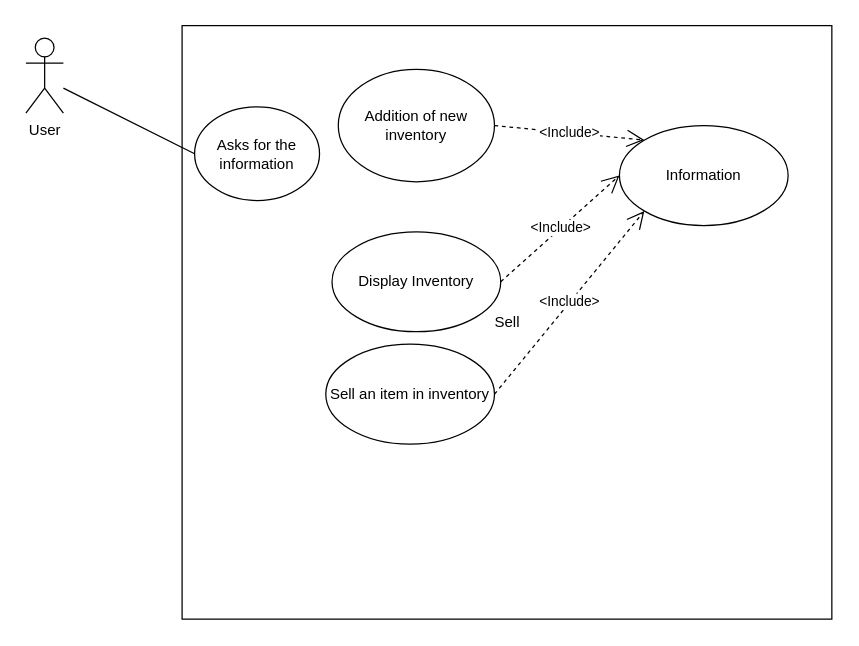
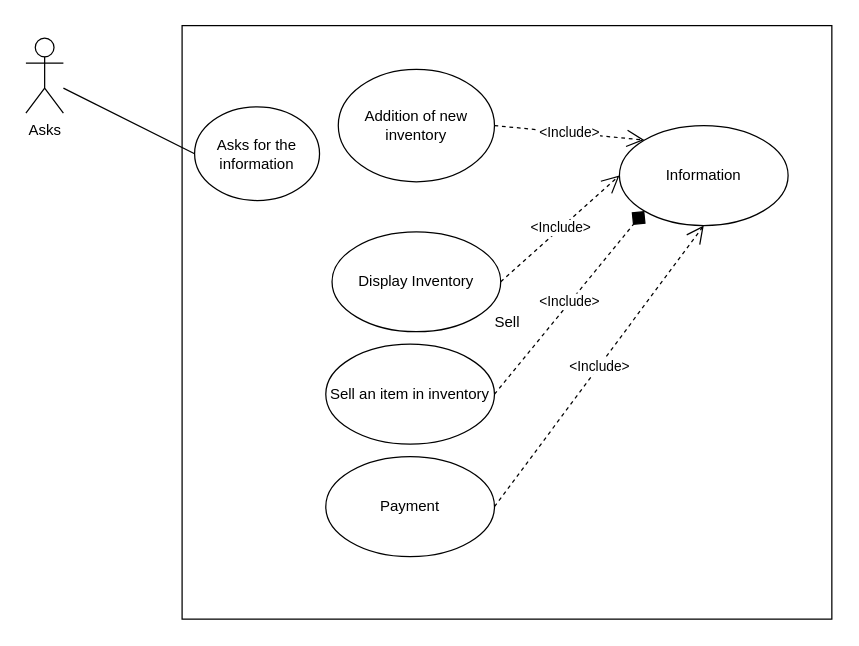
  <mxCell id="0" />
  <mxCell id="1" parent="0" />
  <mxCell id="2" value="Sell" style="html=1;" vertex="1" parent="1"><mxGeometry x="145" y="20" width="520" height="475" as="geometry" /></mxCell>
- <mxCell id="3" value="User" style="shape=umlActor;verticalLabelPosition=bottom;labelBackgroundColor=#ffffff;verticalAlign=top;html=1;" vertex="1" parent="1"><mxGeometry x="20" y="30" width="30" height="60" as="geometry" /></mxCell>
+ <mxCell id="3" value="Asks" style="shape=umlActor;verticalLabelPosition=bottom;labelBackgroundColor=#ffffff;verticalAlign=top;html=1;" vertex="1" parent="1"><mxGeometry x="20" y="30" width="30" height="60" as="geometry" /></mxCell>
  <mxCell id="4" value="Addition of new inventory" style="ellipse;whiteSpace=wrap;html=1;" vertex="1" parent="1"><mxGeometry x="270" y="55" width="125" height="90" as="geometry" /></mxCell>
  <mxCell id="5" value="Display Inventory" style="ellipse;whiteSpace=wrap;html=1;" vertex="1" parent="1"><mxGeometry x="265" y="185" width="135" height="80" as="geometry" /></mxCell>
  <mxCell id="6" value="Sell an item in inventory" style="ellipse;whiteSpace=wrap;html=1;" vertex="1" parent="1"><mxGeometry x="260" y="275" width="135" height="80" as="geometry" /></mxCell>
+ <mxCell id="7" value="Payment" style="ellipse;whiteSpace=wrap;html=1;" vertex="1" parent="1"><mxGeometry x="260" y="365" width="135" height="80" as="geometry" /></mxCell>
  <mxCell id="8" value="Information" style="ellipse;whiteSpace=wrap;html=1;" vertex="1" parent="1"><mxGeometry x="495" y="100" width="135" height="80" as="geometry" /></mxCell>
  <mxCell id="9" value="&amp;lt;Include&amp;gt;" style="endArrow=open;endSize=12;dashed=1;html=1;exitX=1;exitY=0.5;exitDx=0;exitDy=0;entryX=0;entryY=0;entryDx=0;entryDy=0;" edge="1" parent="1" source="4" target="8"><mxGeometry width="160" relative="1" as="geometry"><mxPoint x="325" y="315" as="sourcePoint" /><mxPoint x="485" y="315" as="targetPoint" /></mxGeometry></mxCell>
- <mxCell id="10" value="&amp;lt;Include&amp;gt;" style="endArrow=open;endSize=12;dashed=1;html=1;exitX=1;exitY=0.5;exitDx=0;exitDy=0;entryX=0;entryY=1;entryDx=0;entryDy=0;" edge="1" parent="1" source="6" target="8"><mxGeometry width="160" relative="1" as="geometry"><mxPoint x="405" y="110" as="sourcePoint" /><mxPoint x="525" y="293" as="targetPoint" /></mxGeometry></mxCell>
+ <mxCell id="10" value="&amp;lt;Include&amp;gt;" style="endArrow=diamond;endSize=12;dashed=1;html=1;exitX=1;exitY=0.5;exitDx=0;exitDy=0;entryX=0;entryY=1;entryDx=0;entryDy=0;" edge="1" parent="1" source="6" target="8"><mxGeometry width="160" relative="1" as="geometry"><mxPoint x="405" y="110" as="sourcePoint" /><mxPoint x="525" y="293" as="targetPoint" /></mxGeometry></mxCell>
  <mxCell id="11" value="&amp;lt;Include&amp;gt;" style="endArrow=open;endSize=12;dashed=1;html=1;exitX=1;exitY=0.5;exitDx=0;exitDy=0;entryX=0;entryY=0.5;entryDx=0;entryDy=0;" edge="1" parent="1" source="5" target="8"><mxGeometry width="160" relative="1" as="geometry"><mxPoint x="415" y="120" as="sourcePoint" /><mxPoint x="534.948" y="246.611" as="targetPoint" /></mxGeometry></mxCell>
+ <mxCell id="12" value="&amp;lt;Include&amp;gt;" style="endArrow=open;endSize=12;dashed=1;html=1;exitX=1;exitY=0.5;exitDx=0;exitDy=0;entryX=0.5;entryY=1;entryDx=0;entryDy=0;" edge="1" parent="1" source="7" target="8"><mxGeometry width="160" relative="1" as="geometry"><mxPoint x="425" y="130" as="sourcePoint" /><mxPoint x="544.948" y="256.611" as="targetPoint" /></mxGeometry></mxCell>
  <mxCell id="13" value="Asks for the information" style="ellipse;whiteSpace=wrap;html=1;" vertex="1" parent="1"><mxGeometry x="155" y="85" width="100" height="75" as="geometry" /></mxCell>
  <mxCell id="14" value="" style="endArrow=none;html=1;entryX=0;entryY=0.5;entryDx=0;entryDy=0;" edge="1" parent="1" target="13"><mxGeometry width="50" height="50" relative="1" as="geometry"><mxPoint x="50" y="70" as="sourcePoint" /><mxPoint x="560" y="340" as="targetPoint" /></mxGeometry></mxCell>
